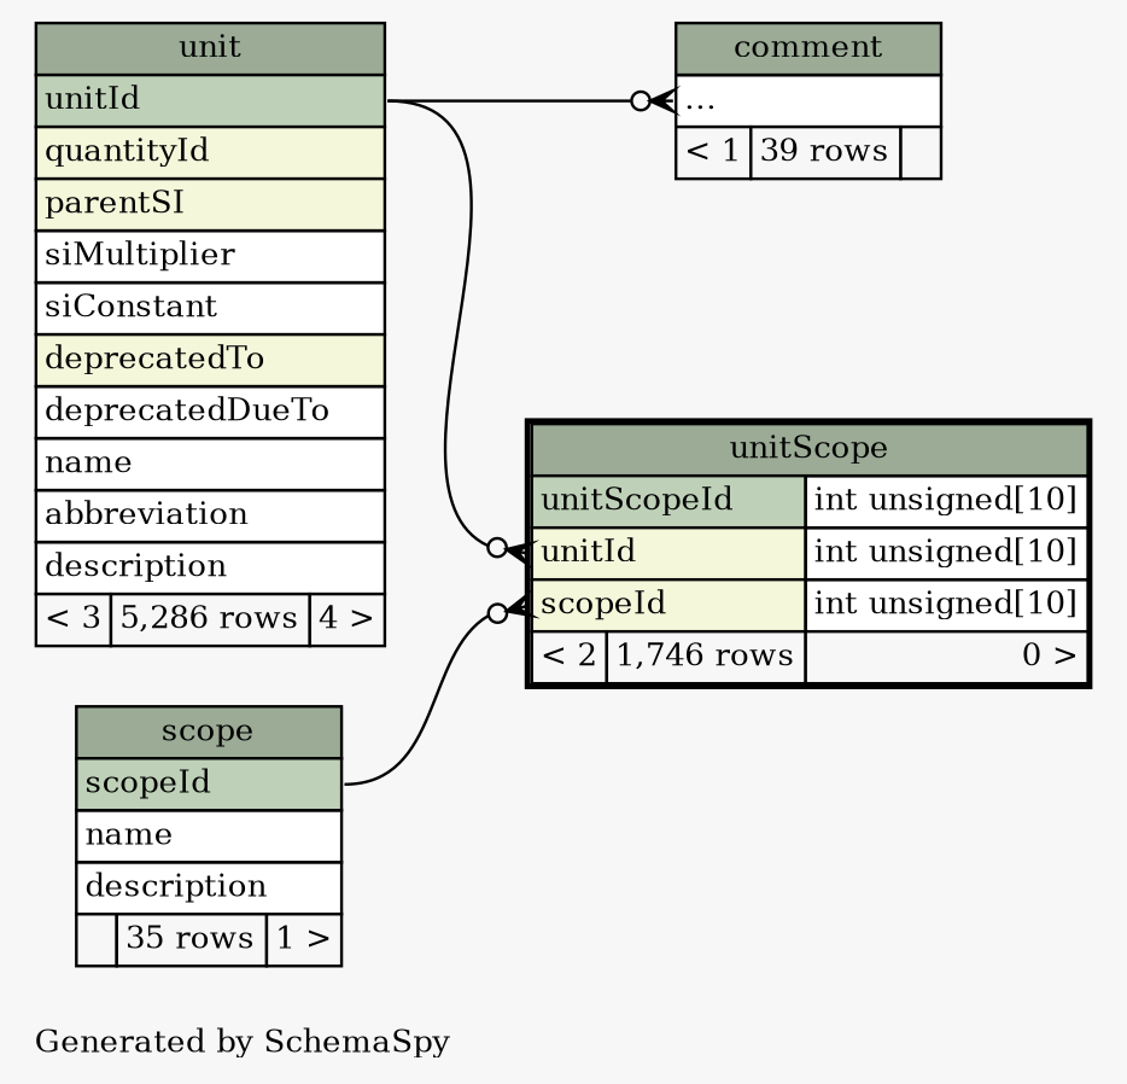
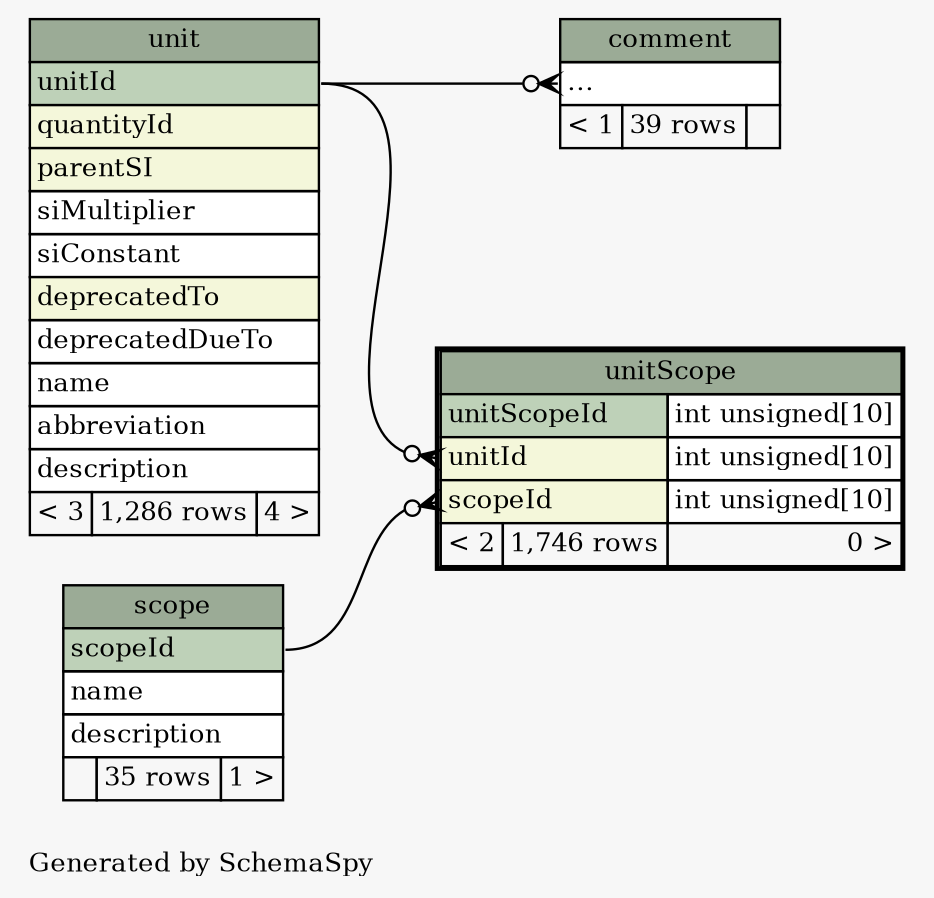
  digraph {
    bgcolor="#f7f7f7"
    fontname="DejaVu Serif"
    fontsize=11
    label="\nGenerated by SchemaSpy"
    labeljust=l
    nodesep=0.18
    rankdir=RL
    ranksep=0.46
    node [fontname="DejaVu Serif" fontsize=11 shape=plaintext]
    edge [arrowhead=none arrowsize=0.8 arrowtail=crowodot dir=back fontname="DejaVu Serif" headport="unitId:e"]
    n1 [label=<     <TABLE BORDER="0" CELLBORDER="1" CELLSPACING="0" BGCOLOR="#ffffff">       <TR><TD COLSPAN="3" BGCOLOR="#9bab96" ALIGN="CENTER">comment</TD></TR>       <TR><TD PORT="elipses" COLSPAN="3" ALIGN="LEFT">...</TD></TR>       <TR><TD ALIGN="LEFT" BGCOLOR="#f7f7f7">&lt; 1</TD><TD ALIGN="RIGHT" BGCOLOR="#f7f7f7">39 rows</TD><TD ALIGN="RIGHT" BGCOLOR="#f7f7f7">  </TD></TR>     </TABLE>>]
-   n2 [label=<     <TABLE BORDER="0" CELLBORDER="1" CELLSPACING="0" BGCOLOR="#ffffff">       <TR><TD COLSPAN="3" BGCOLOR="#9bab96" ALIGN="CENTER">unit</TD></TR>       <TR><TD PORT="unitId" COLSPAN="3" BGCOLOR="#bed1b8" ALIGN="LEFT">unitId</TD></TR>       <TR><TD PORT="quantityId" COLSPAN="3" BGCOLOR="#f4f7da" ALIGN="LEFT">quantityId</TD></TR>       <TR><TD PORT="parentSI" COLSPAN="3" BGCOLOR="#f4f7da" ALIGN="LEFT">parentSI</TD></TR>       <TR><TD PORT="siMultiplier" COLSPAN="3" ALIGN="LEFT">siMultiplier</TD></TR>       <TR><TD PORT="siConstant" COLSPAN="3" ALIGN="LEFT">siConstant</TD></TR>       <TR><TD PORT="deprecatedTo" COLSPAN="3" BGCOLOR="#f4f7da" ALIGN="LEFT">deprecatedTo</TD></TR>       <TR><TD PORT="deprecatedDueTo" COLSPAN="3" ALIGN="LEFT">deprecatedDueTo</TD></TR>       <TR><TD PORT="name" COLSPAN="3" ALIGN="LEFT">name</TD></TR>       <TR><TD PORT="abbreviation" COLSPAN="3" ALIGN="LEFT">abbreviation</TD></TR>       <TR><TD PORT="description" COLSPAN="3" ALIGN="LEFT">description</TD></TR>       <TR><TD ALIGN="LEFT" BGCOLOR="#f7f7f7">&lt; 3</TD><TD ALIGN="RIGHT" BGCOLOR="#f7f7f7">5,286 rows</TD><TD ALIGN="RIGHT" BGCOLOR="#f7f7f7">4 &gt;</TD></TR>     </TABLE>>]
+   n2 [label=<     <TABLE BORDER="0" CELLBORDER="1" CELLSPACING="0" BGCOLOR="#ffffff">       <TR><TD COLSPAN="3" BGCOLOR="#9bab96" ALIGN="CENTER">unit</TD></TR>       <TR><TD PORT="unitId" COLSPAN="3" BGCOLOR="#bed1b8" ALIGN="LEFT">unitId</TD></TR>       <TR><TD PORT="quantityId" COLSPAN="3" BGCOLOR="#f4f7da" ALIGN="LEFT">quantityId</TD></TR>       <TR><TD PORT="parentSI" COLSPAN="3" BGCOLOR="#f4f7da" ALIGN="LEFT">parentSI</TD></TR>       <TR><TD PORT="siMultiplier" COLSPAN="3" ALIGN="LEFT">siMultiplier</TD></TR>       <TR><TD PORT="siConstant" COLSPAN="3" ALIGN="LEFT">siConstant</TD></TR>       <TR><TD PORT="deprecatedTo" COLSPAN="3" BGCOLOR="#f4f7da" ALIGN="LEFT">deprecatedTo</TD></TR>       <TR><TD PORT="deprecatedDueTo" COLSPAN="3" ALIGN="LEFT">deprecatedDueTo</TD></TR>       <TR><TD PORT="name" COLSPAN="3" ALIGN="LEFT">name</TD></TR>       <TR><TD PORT="abbreviation" COLSPAN="3" ALIGN="LEFT">abbreviation</TD></TR>       <TR><TD PORT="description" COLSPAN="3" ALIGN="LEFT">description</TD></TR>       <TR><TD ALIGN="LEFT" BGCOLOR="#f7f7f7">&lt; 3</TD><TD ALIGN="RIGHT" BGCOLOR="#f7f7f7">1,286 rows</TD><TD ALIGN="RIGHT" BGCOLOR="#f7f7f7">4 &gt;</TD></TR>     </TABLE>>]
    n3 [label=<     <TABLE BORDER="2" CELLBORDER="1" CELLSPACING="0" BGCOLOR="#ffffff">       <TR><TD COLSPAN="3" BGCOLOR="#9bab96" ALIGN="CENTER">unitScope</TD></TR>       <TR><TD PORT="unitScopeId" COLSPAN="2" BGCOLOR="#bed1b8" ALIGN="LEFT">unitScopeId</TD><TD PORT="unitScopeId.type" ALIGN="LEFT">int unsigned[10]</TD></TR>       <TR><TD PORT="unitId" COLSPAN="2" BGCOLOR="#f4f7da" ALIGN="LEFT">unitId</TD><TD PORT="unitId.type" ALIGN="LEFT">int unsigned[10]</TD></TR>       <TR><TD PORT="scopeId" COLSPAN="2" BGCOLOR="#f4f7da" ALIGN="LEFT">scopeId</TD><TD PORT="scopeId.type" ALIGN="LEFT">int unsigned[10]</TD></TR>       <TR><TD ALIGN="LEFT" BGCOLOR="#f7f7f7">&lt; 2</TD><TD ALIGN="RIGHT" BGCOLOR="#f7f7f7">1,746 rows</TD><TD ALIGN="RIGHT" BGCOLOR="#f7f7f7">0 &gt;</TD></TR>     </TABLE>>]
    n4 [label=<     <TABLE BORDER="0" CELLBORDER="1" CELLSPACING="0" BGCOLOR="#ffffff">       <TR><TD COLSPAN="3" BGCOLOR="#9bab96" ALIGN="CENTER">scope</TD></TR>       <TR><TD PORT="scopeId" COLSPAN="3" BGCOLOR="#bed1b8" ALIGN="LEFT">scopeId</TD></TR>       <TR><TD PORT="name" COLSPAN="3" ALIGN="LEFT">name</TD></TR>       <TR><TD PORT="description" COLSPAN="3" ALIGN="LEFT">description</TD></TR>       <TR><TD ALIGN="LEFT" BGCOLOR="#f7f7f7">  </TD><TD ALIGN="RIGHT" BGCOLOR="#f7f7f7">35 rows</TD><TD ALIGN="RIGHT" BGCOLOR="#f7f7f7">1 &gt;</TD></TR>     </TABLE>>]
    n1 -> n2 [tailport="elipses:w"]
    n3 -> n2 [tailport="unitId:w"]
    n3 -> n4 [headport="scopeId:e" tailport="scopeId:w"]
  }
